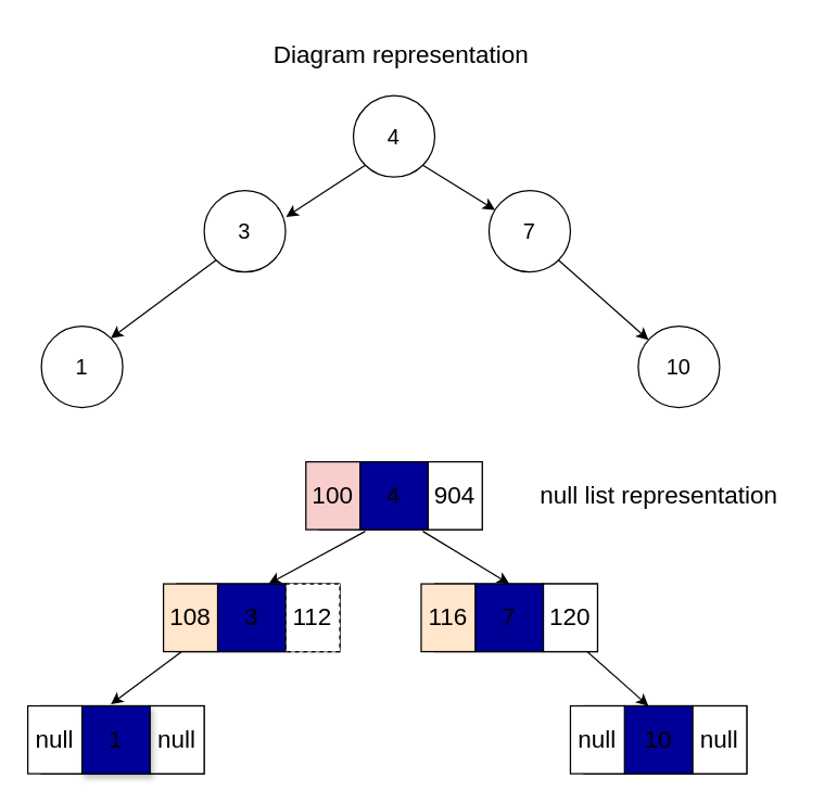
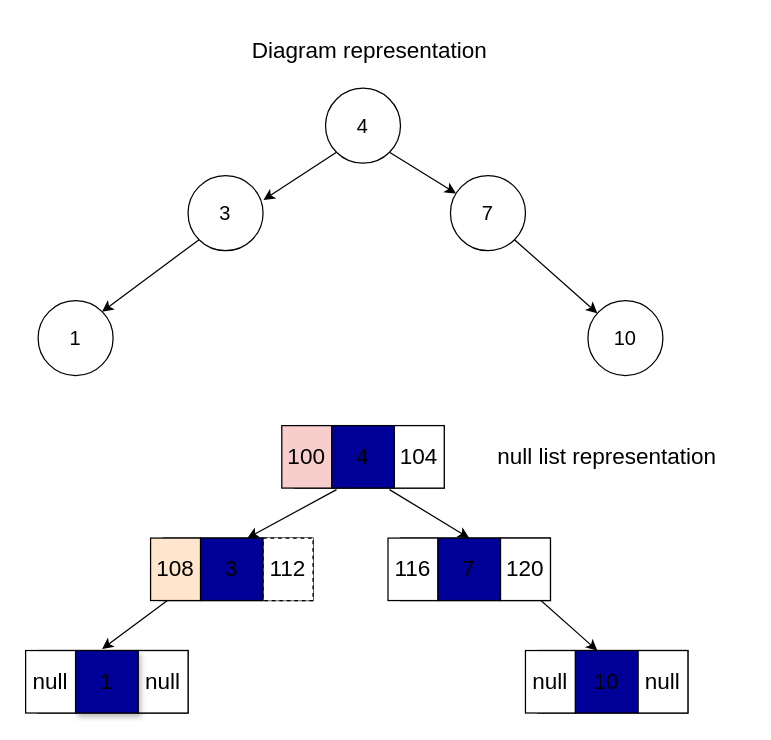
  <mxCell id="0" />
  <mxCell id="1" parent="0" />
  <mxCell id="2" style="edgeStyle=none;html=1;exitX=0;exitY=1;exitDx=0;exitDy=0;entryX=1.007;entryY=0.323;entryDx=0;entryDy=0;entryPerimeter=0;fontSize=18;" edge="1" parent="1" source="4" target="6"><mxGeometry relative="1" as="geometry" /></mxCell>
  <mxCell id="3" style="edgeStyle=none;html=1;exitX=1;exitY=1;exitDx=0;exitDy=0;fontSize=18;" edge="1" parent="1" source="4" target="8"><mxGeometry relative="1" as="geometry" /></mxCell>
  <mxCell id="4" value="&lt;font size=&quot;3&quot;&gt;4&lt;/font&gt;" style="ellipse;whiteSpace=wrap;html=1;aspect=fixed;" vertex="1" parent="1"><mxGeometry x="260" y="70" width="60" height="60" as="geometry" /></mxCell>
  <mxCell id="5" style="edgeStyle=none;html=1;exitX=0;exitY=1;exitDx=0;exitDy=0;entryX=1;entryY=0;entryDx=0;entryDy=0;fontSize=18;" edge="1" parent="1" source="6" target="9"><mxGeometry relative="1" as="geometry" /></mxCell>
  <mxCell id="6" value="&lt;font size=&quot;3&quot;&gt;3&lt;/font&gt;" style="ellipse;whiteSpace=wrap;html=1;aspect=fixed;" vertex="1" parent="1"><mxGeometry x="150" y="140" width="60" height="60" as="geometry" /></mxCell>
  <mxCell id="7" style="edgeStyle=none;html=1;exitX=1;exitY=1;exitDx=0;exitDy=0;fontSize=18;" edge="1" parent="1" source="8" target="10"><mxGeometry relative="1" as="geometry" /></mxCell>
  <mxCell id="8" value="&lt;font size=&quot;3&quot;&gt;7&lt;/font&gt;" style="ellipse;whiteSpace=wrap;html=1;aspect=fixed;" vertex="1" parent="1"><mxGeometry x="360" y="140" width="60" height="60" as="geometry" /></mxCell>
  <mxCell id="9" value="&lt;font size=&quot;3&quot;&gt;1&lt;/font&gt;" style="ellipse;whiteSpace=wrap;html=1;aspect=fixed;" vertex="1" parent="1"><mxGeometry x="30" y="240" width="60" height="60" as="geometry" /></mxCell>
  <mxCell id="10" value="&lt;font size=&quot;3&quot;&gt;10&lt;/font&gt;" style="ellipse;whiteSpace=wrap;html=1;aspect=fixed;" vertex="1" parent="1"><mxGeometry x="470" y="240" width="60" height="60" as="geometry" /></mxCell>
  <mxCell id="11" style="edgeStyle=none;html=1;exitX=0;exitY=1;exitDx=0;exitDy=0;entryX=0.75;entryY=0;entryDx=0;entryDy=0;fontSize=18;" edge="1" parent="1" target="24"><mxGeometry relative="1" as="geometry"><mxPoint x="268.787" y="391.213" as="sourcePoint" /><mxPoint x="210.42" y="429.38" as="targetPoint" /></mxGeometry></mxCell>
  <mxCell id="12" style="edgeStyle=none;html=1;exitX=1;exitY=1;exitDx=0;exitDy=0;fontSize=18;entryX=0.5;entryY=0;entryDx=0;entryDy=0;" edge="1" parent="1" target="29"><mxGeometry relative="1" as="geometry"><mxPoint x="311.213" y="391.213" as="sourcePoint" /><mxPoint x="364" y="424" as="targetPoint" /></mxGeometry></mxCell>
  <mxCell id="13" style="edgeStyle=none;html=1;exitX=0;exitY=1;exitDx=0;exitDy=0;entryX=1;entryY=0;entryDx=0;entryDy=0;fontSize=18;" edge="1" parent="1"><mxGeometry relative="1" as="geometry"><mxPoint x="158.787" y="461.213" as="sourcePoint" /><mxPoint x="81.213" y="518.787" as="targetPoint" /></mxGeometry></mxCell>
  <mxCell id="14" style="edgeStyle=none;html=1;exitX=1;exitY=1;exitDx=0;exitDy=0;fontSize=18;" edge="1" parent="1"><mxGeometry relative="1" as="geometry"><mxPoint x="411.213" y="461.213" as="sourcePoint" /><mxPoint x="477.55" y="520.101" as="targetPoint" /></mxGeometry></mxCell>
  <mxCell id="15" value="" style="group" vertex="1" connectable="0" parent="1"><mxGeometry x="225" y="340" width="130" height="50" as="geometry" /></mxCell>
  <mxCell id="16" value="" style="rounded=0;whiteSpace=wrap;html=1;fontSize=18;" vertex="1" parent="15"><mxGeometry x="10" width="120" height="50" as="geometry" /></mxCell>
  <mxCell id="17" value="100" style="rounded=0;whiteSpace=wrap;html=1;fontSize=18;fillColor=#f8cecc;" vertex="1" parent="15"><mxGeometry width="40" height="50" as="geometry" /></mxCell>
- <mxCell id="18" value="904" style="rounded=0;whiteSpace=wrap;html=1;fontSize=18;" vertex="1" parent="15"><mxGeometry x="90" width="40" height="50" as="geometry" /></mxCell>
+ <mxCell id="18" value="104" style="rounded=0;whiteSpace=wrap;html=1;fontSize=18;" vertex="1" parent="15"><mxGeometry x="90" width="40" height="50" as="geometry" /></mxCell>
  <mxCell id="19" value="4" style="rounded=0;whiteSpace=wrap;html=1;fontSize=18;fillColor=#000099;" vertex="1" parent="15"><mxGeometry x="40" width="50" height="50" as="geometry" /></mxCell>
  <mxCell id="20" value="" style="group" vertex="1" connectable="0" parent="1"><mxGeometry x="120" y="430" width="130" height="50" as="geometry" /></mxCell>
  <mxCell id="21" value="" style="rounded=0;whiteSpace=wrap;html=1;fontSize=18;" vertex="1" parent="20"><mxGeometry x="10" width="120" height="50" as="geometry" /></mxCell>
  <mxCell id="22" value="108" style="rounded=0;whiteSpace=wrap;html=1;fontSize=18;fillColor=#ffe6cc;" vertex="1" parent="20"><mxGeometry width="40" height="50" as="geometry" /></mxCell>
  <mxCell id="23" value="112" style="rounded=0;whiteSpace=wrap;html=1;fontSize=18;dashed=1;" vertex="1" parent="20"><mxGeometry x="90" width="40" height="50" as="geometry" /></mxCell>
  <mxCell id="24" value="3" style="rounded=0;whiteSpace=wrap;html=1;fontSize=18;fillColor=#000099;" vertex="1" parent="20"><mxGeometry x="40" width="50" height="50" as="geometry" /></mxCell>
  <mxCell id="25" value="" style="group" vertex="1" connectable="0" parent="1"><mxGeometry x="310" y="430" width="130" height="50" as="geometry" /></mxCell>
  <mxCell id="26" value="" style="rounded=0;whiteSpace=wrap;html=1;fontSize=18;" vertex="1" parent="25"><mxGeometry x="10" width="120" height="50" as="geometry" /></mxCell>
- <mxCell id="27" value="116" style="rounded=0;whiteSpace=wrap;html=1;fontSize=18;fillColor=#ffe6cc;" vertex="1" parent="25"><mxGeometry width="40" height="50" as="geometry" /></mxCell>
+ <mxCell id="27" value="116" style="rounded=0;whiteSpace=wrap;html=1;fontSize=18;" vertex="1" parent="25"><mxGeometry width="40" height="50" as="geometry" /></mxCell>
  <mxCell id="28" value="120" style="rounded=0;whiteSpace=wrap;html=1;fontSize=18;" vertex="1" parent="25"><mxGeometry x="90" width="40" height="50" as="geometry" /></mxCell>
  <mxCell id="29" value="7" style="rounded=0;whiteSpace=wrap;html=1;fontSize=18;fillColor=#000099;" vertex="1" parent="25"><mxGeometry x="40" width="50" height="50" as="geometry" /></mxCell>
  <mxCell id="30" value="" style="group" vertex="1" connectable="0" parent="1"><mxGeometry x="20" y="520" width="130" height="50" as="geometry" /></mxCell>
  <mxCell id="31" value="" style="rounded=0;whiteSpace=wrap;html=1;fontSize=18;" vertex="1" parent="30"><mxGeometry x="10" width="120" height="50" as="geometry" /></mxCell>
  <mxCell id="32" value="null" style="rounded=0;whiteSpace=wrap;html=1;fontSize=18;" vertex="1" parent="30"><mxGeometry width="40" height="50" as="geometry" /></mxCell>
  <mxCell id="33" value="null" style="rounded=0;whiteSpace=wrap;html=1;fontSize=18;" vertex="1" parent="30"><mxGeometry x="90" width="40" height="50" as="geometry" /></mxCell>
  <mxCell id="34" value="1" style="rounded=0;whiteSpace=wrap;html=1;fontSize=18;shadow=1;fillColor=#000099;" vertex="1" parent="30"><mxGeometry x="40" width="50" height="50" as="geometry" /></mxCell>
  <mxCell id="35" value="" style="group" vertex="1" connectable="0" parent="1"><mxGeometry x="420" y="520" width="130" height="50" as="geometry" /></mxCell>
  <mxCell id="36" value="" style="rounded=0;whiteSpace=wrap;html=1;fontSize=18;" vertex="1" parent="35"><mxGeometry x="10" width="120" height="50" as="geometry" /></mxCell>
  <mxCell id="37" value="null" style="rounded=0;whiteSpace=wrap;html=1;fontSize=18;" vertex="1" parent="35"><mxGeometry width="40" height="50" as="geometry" /></mxCell>
  <mxCell id="38" value="null" style="rounded=0;whiteSpace=wrap;html=1;fontSize=18;" vertex="1" parent="35"><mxGeometry x="90" width="40" height="50" as="geometry" /></mxCell>
  <mxCell id="39" value="10" style="rounded=0;whiteSpace=wrap;html=1;fontSize=18;fillColor=#000099;" vertex="1" parent="35"><mxGeometry x="40" width="50" height="50" as="geometry" /></mxCell>
  <mxCell id="40" value="null list representation" style="text;html=1;align=center;verticalAlign=middle;resizable=0;points=[];autosize=1;strokeColor=none;fillColor=none;fontSize=18;shadow=1;" vertex="1" parent="1"><mxGeometry x="375" y="345" width="220" height="40" as="geometry" /></mxCell>
  <mxCell id="41" value="Diagram representation" style="text;html=1;align=center;verticalAlign=middle;resizable=0;points=[];autosize=1;strokeColor=none;fillColor=none;fontSize=18;shadow=1;" vertex="1" parent="1"><mxGeometry x="190" width="210" height="40" as="geometry" y="20" /></mxCell>
